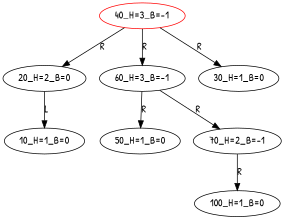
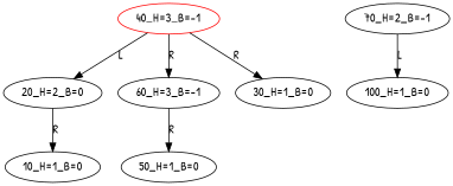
  digraph {
    fontname="Patrick Hand"
    node [fontname="Patrick Hand"]
    edge [fontname="Patrick Hand"]
    "40_H=3_B=-1" [color=red]
    "20_H=2_B=0"
    "60_H=3_B=-1" [color=black]
    "30_H=1_B=0"
    "10_H=1_B=0"
    "50_H=1_B=0"
    "70_H=2_B=-1"
    "100_H=1_B=0"
-   "40_H=3_B=-1" -> "20_H=2_B=0" [label=R]
+   "40_H=3_B=-1" -> "20_H=2_B=0" [label=L]
    "40_H=3_B=-1" -> "60_H=3_B=-1" [label=R]
    "40_H=3_B=-1" -> "30_H=1_B=0" [label=R]
-   "20_H=2_B=0" -> "10_H=1_B=0" [label=L]
+   "20_H=2_B=0" -> "10_H=1_B=0" [label=R]
    "60_H=3_B=-1" -> "50_H=1_B=0" [label=R]
-   "60_H=3_B=-1" -> "70_H=2_B=-1" [label=R]
-   "70_H=2_B=-1" -> "100_H=1_B=0" [label=R]
+   "70_H=2_B=-1" -> "100_H=1_B=0" [label=L]
  }
